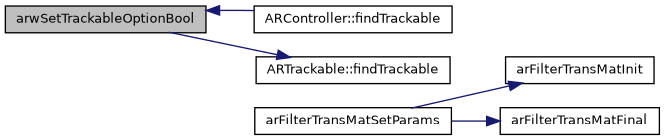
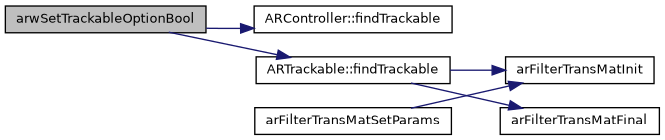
  digraph {
    rankdir=LR
    node [color=black fillcolor=white fontname=Helvetica fontsize=10 shape=record style=filled]
    edge [color=midnightblue fontname=Helvetica fontsize=10 labelfontname=Helvetica labelfontsize=10 style=solid]
    n1 [fillcolor=grey75 fontcolor=black height=0.2 label=arwSetTrackableOptionBool width=0.4]
    n2 [height=0.2 label="ARController::findTrackable" width=0.4]
    n3 [height=0.2 label="ARTrackable::findTrackable" width=0.4]
    n4 [height=0.2 label=arFilterTransMatInit width=0.4]
    n5 [height=0.2 label=arFilterTransMatFinal width=0.4]
    n6 [height=0.2 label=arFilterTransMatSetParams width=0.4]
-   n2 -> n1
+   n1 -> n2
    n1 -> n3
-   n6 -> n5
+   n3 -> n4
+   n3 -> n5
    n6 -> n4
  }
